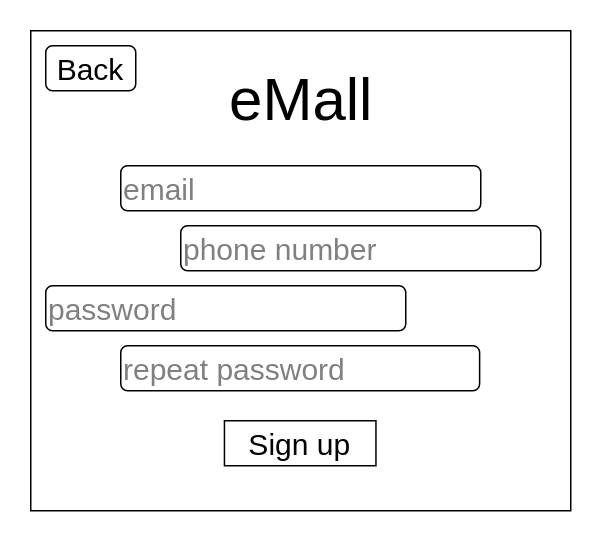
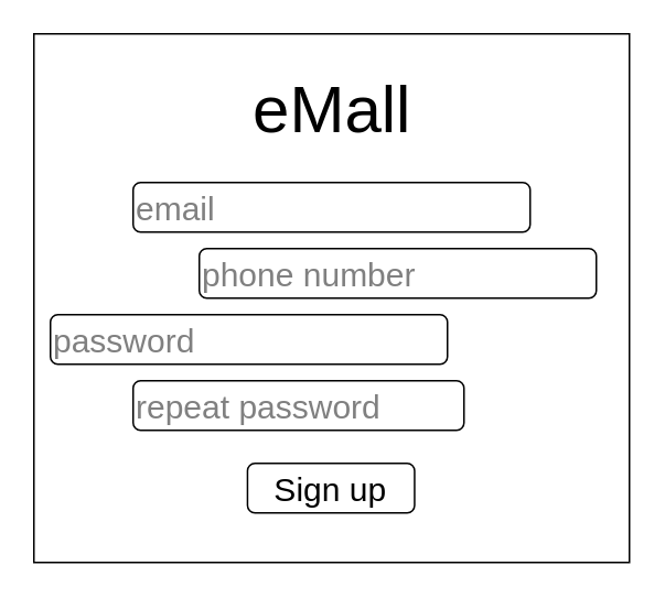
  <mxCell id="0" />
  <mxCell id="1" parent="0" />
  <mxCell id="2" value="" style="rounded=0;whiteSpace=wrap;html=1;fontSize=20;" parent="1" vertex="1"><mxGeometry x="20" width="360" height="320" as="geometry" y="20" /></mxCell>
  <mxCell id="3" value="&lt;font style=&quot;font-size: 40px;&quot;&gt;eMall&lt;/font&gt;" style="text;html=1;strokeColor=none;fillColor=none;align=center;verticalAlign=middle;whiteSpace=wrap;rounded=0;" parent="1" vertex="1"><mxGeometry x="139.5" y="30" width="121" height="70" as="geometry" /></mxCell>
- <mxCell id="4" value="Sign up" style="whiteSpace=wrap;html=1;fontSize=20;rounded=0;" parent="1" vertex="1"><mxGeometry x="149.13" y="280" width="101" height="30" as="geometry" /></mxCell>
+ <mxCell id="4" value="Sign up" style="rounded=1;whiteSpace=wrap;html=1;fontSize=20;" parent="1" vertex="1"><mxGeometry x="149.13" y="280" width="101" height="30" as="geometry" /></mxCell>
  <mxCell id="5" value="&lt;font color=&quot;#808080&quot;&gt;email&lt;/font&gt;" style="rounded=1;whiteSpace=wrap;html=1;fontSize=20;align=left;" parent="1" vertex="1"><mxGeometry x="80" y="110" width="240" height="30" as="geometry" /></mxCell>
  <mxCell id="6" value="&lt;font color=&quot;#808080&quot;&gt;password&lt;/font&gt;" style="rounded=1;whiteSpace=wrap;html=1;fontSize=20;align=left;" parent="1" vertex="1"><mxGeometry x="30" y="190" width="240" height="30" as="geometry" /></mxCell>
- <mxCell id="7" value="&lt;font color=&quot;#808080&quot;&gt;repeat password&lt;/font&gt;" style="rounded=1;whiteSpace=wrap;html=1;fontSize=20;align=left;" parent="1" vertex="1"><mxGeometry x="80" y="230" width="239.25" height="30" as="geometry" /></mxCell>
+ <mxCell id="7" value="&lt;font color=&quot;#808080&quot;&gt;repeat password&lt;/font&gt;" style="rounded=1;whiteSpace=wrap;html=1;fontSize=20;align=left;" parent="1" vertex="1"><mxGeometry x="80" y="230" width="200" height="30" as="geometry" /></mxCell>
  <mxCell id="8" value="&lt;font color=&quot;#808080&quot;&gt;phone number&lt;/font&gt;" style="rounded=1;whiteSpace=wrap;html=1;fontSize=20;align=left;" parent="1" vertex="1"><mxGeometry x="120" y="150" width="240" height="30" as="geometry" /></mxCell>
- <mxCell id="9" value="&lt;font style=&quot;font-size: 20px;&quot;&gt;Back&lt;/font&gt;" style="rounded=1;whiteSpace=wrap;html=1;" vertex="1" parent="1"><mxGeometry x="30" y="30" width="60" height="30" as="geometry" /></mxCell>
